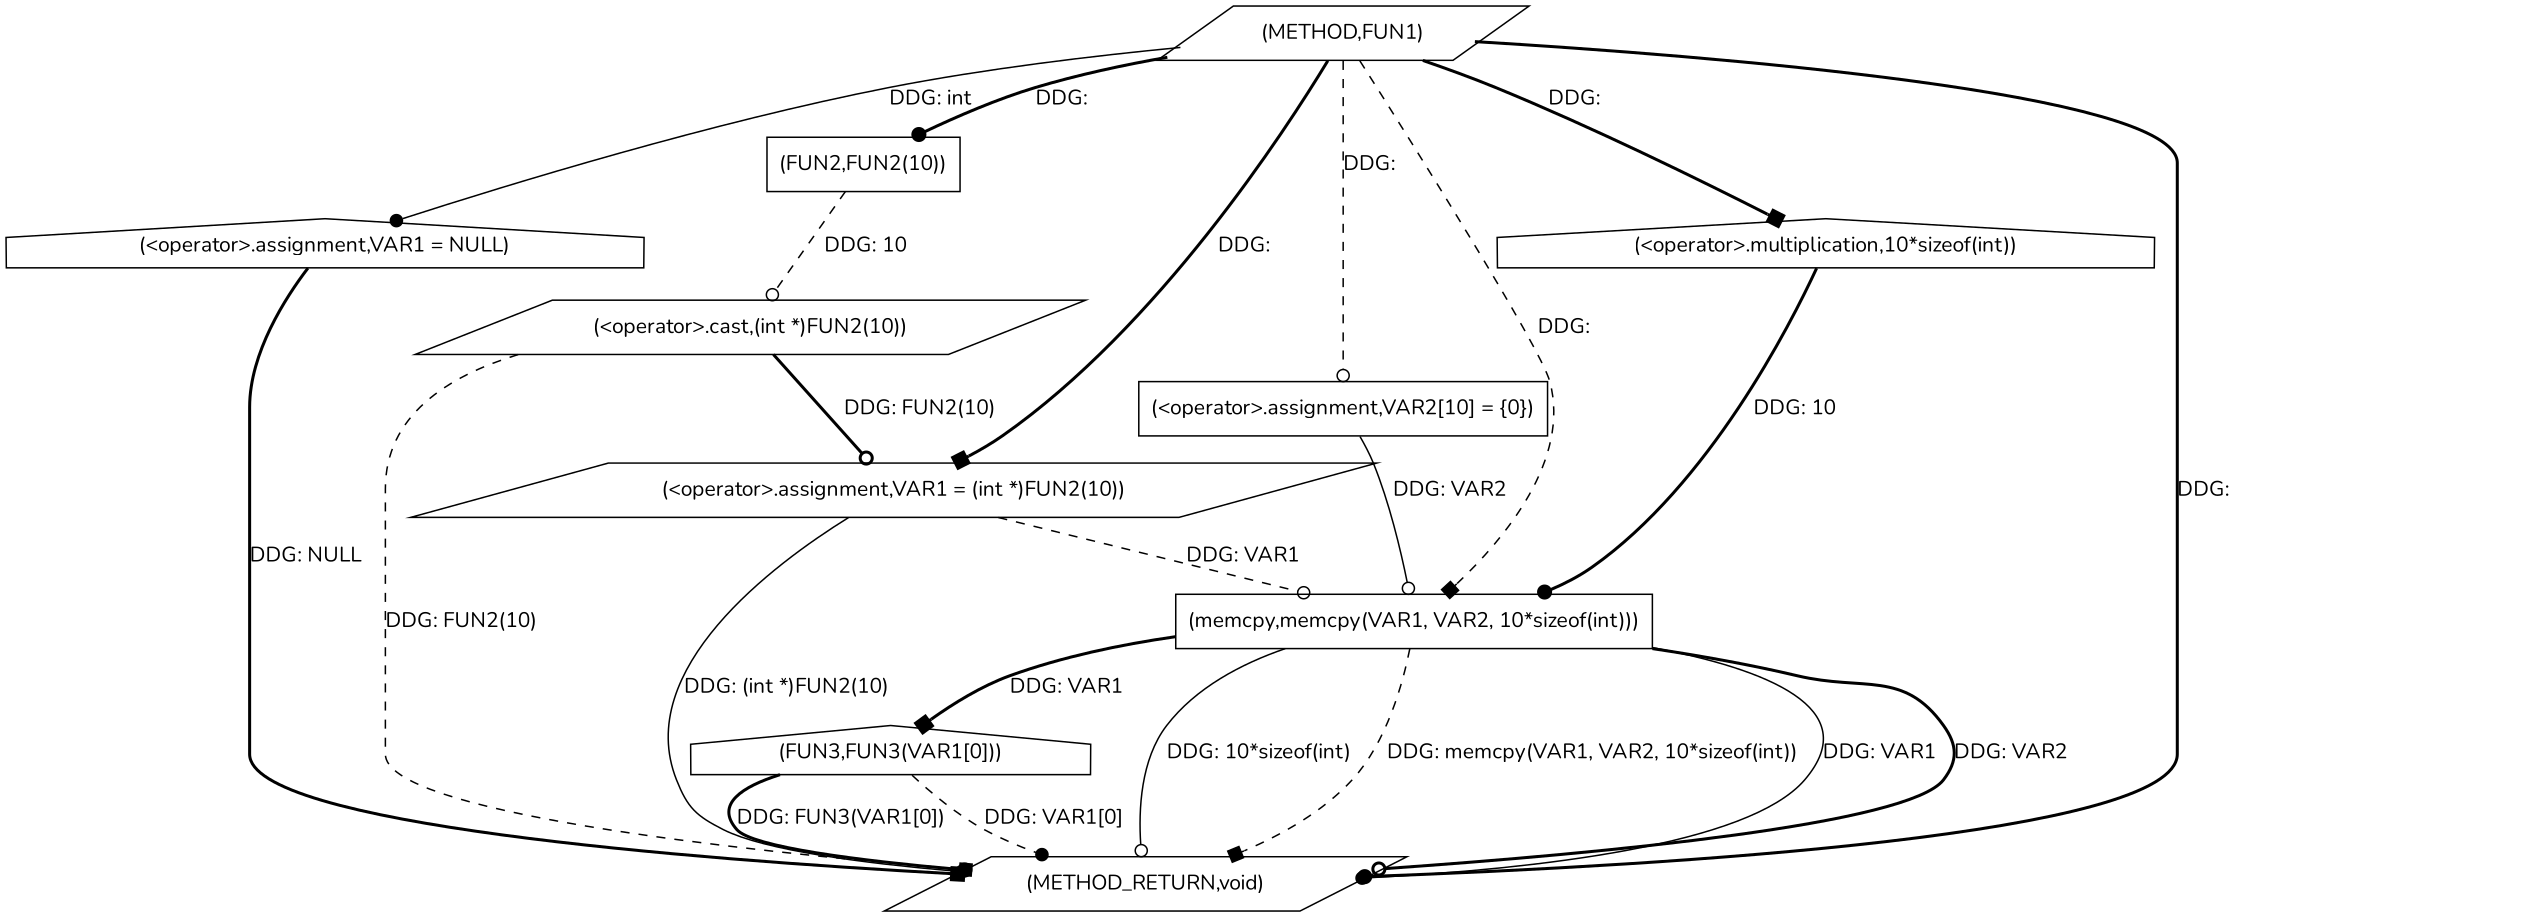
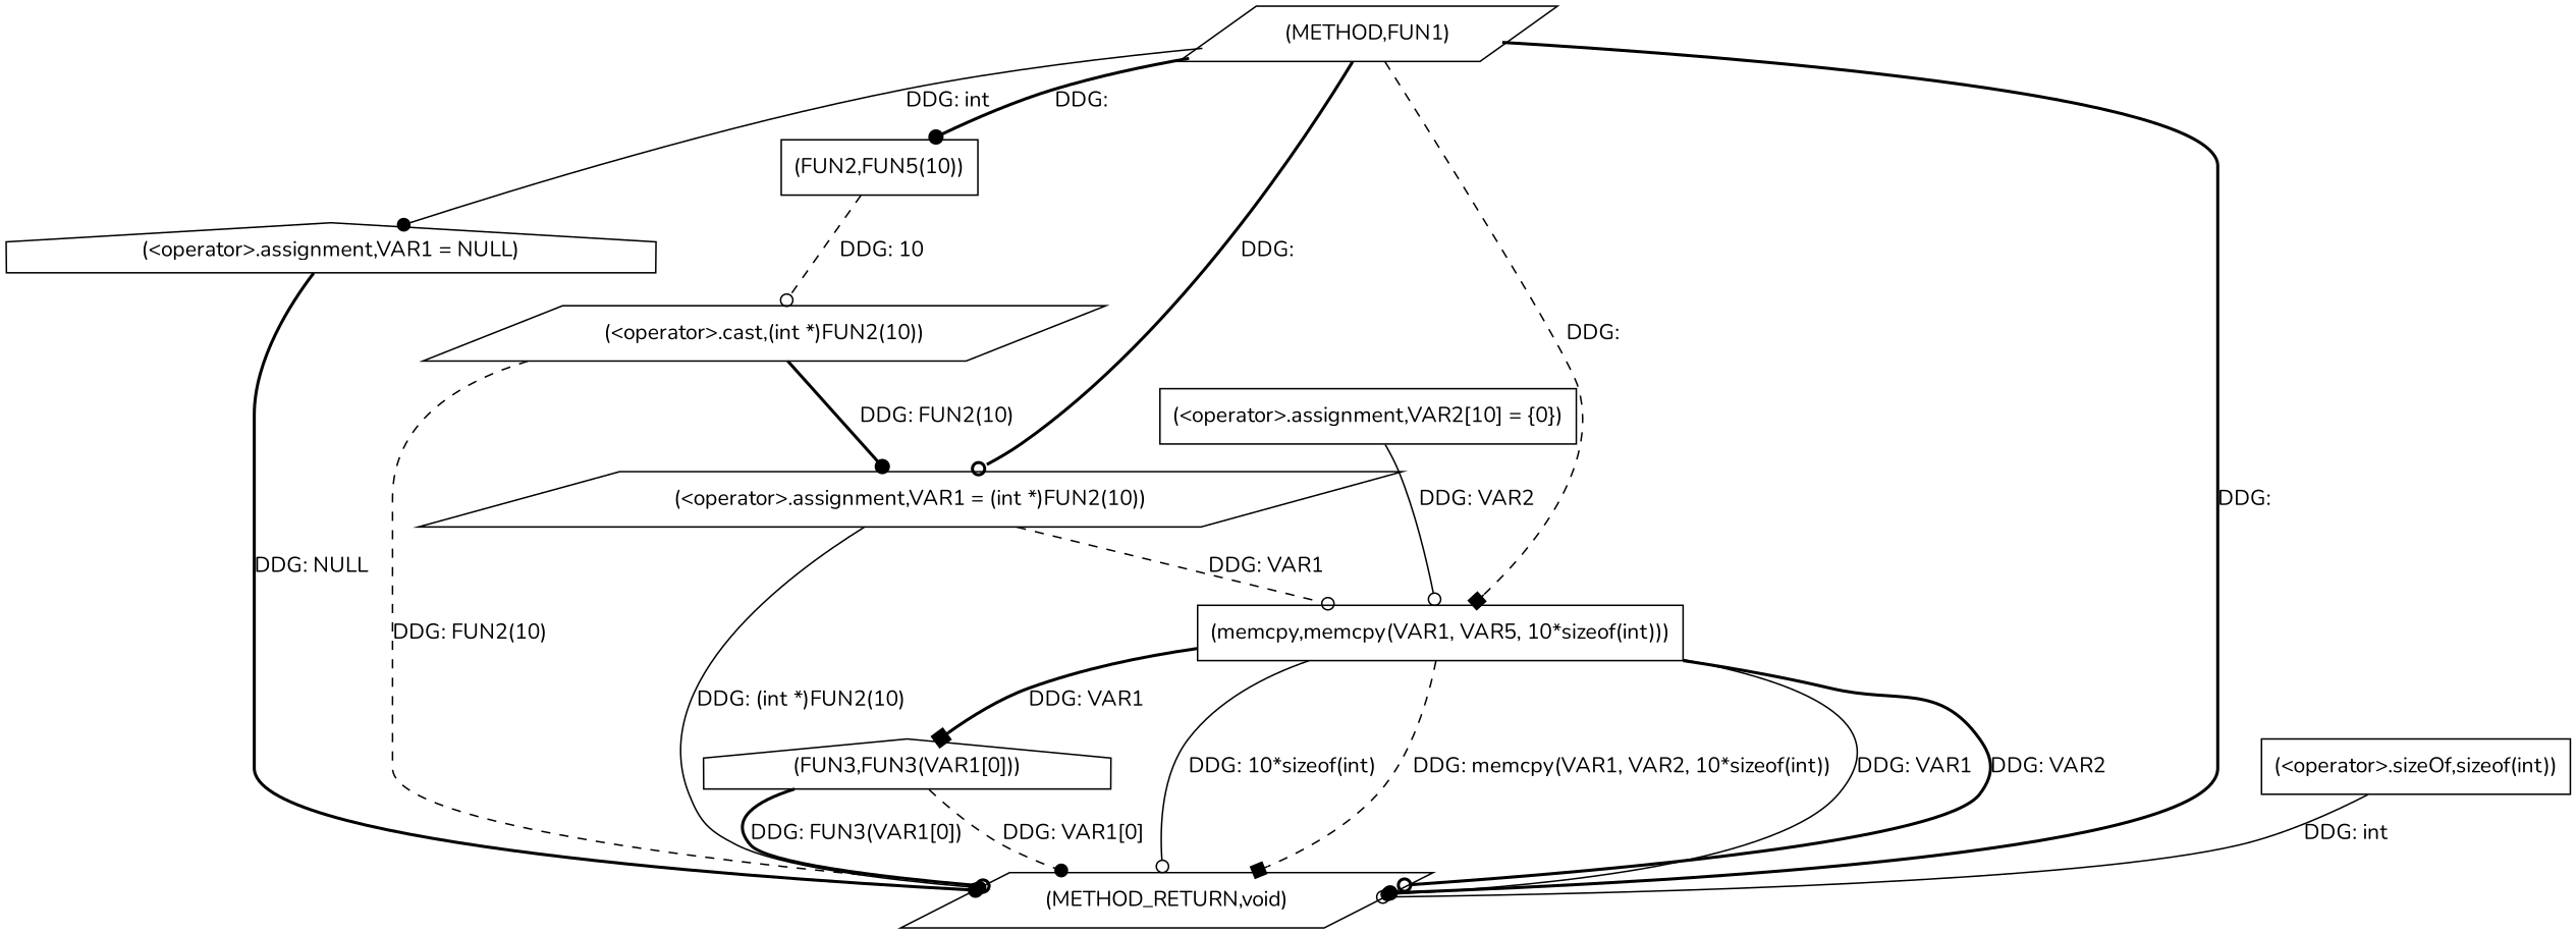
  digraph {
    fontname=Nunito
    node [fontname=Nunito shape=parallelogram]
    edge [arrowhead=odot fontname=Nunito style=bold]
    n1 [label="(METHOD,FUN1)"]
    n2 [label="(<operator>.assignment,VAR1 = NULL)" shape=house]
    n3 [label="(<operator>.assignment,VAR1 = (int *)FUN2(10))"]
-   n4 [label="(FUN2,FUN2(10))" shape=box]
+   n4 [label="(FUN2,FUN5(10))" shape=box]
    n5 [label="(<operator>.assignment,VAR2[10] = {0})" shape=box]
-   n6 [label="(memcpy,memcpy(VAR1, VAR2, 10*sizeof(int)))" shape=box]
-   n7 [label="(<operator>.multiplication,10*sizeof(int))" shape=house]
+   n6 [label="(memcpy,memcpy(VAR1, VAR5, 10*sizeof(int)))" shape=box]
    n8 [label="(METHOD_RETURN,void)"]
    n9 [label="(<operator>.cast,(int *)FUN2(10))"]
    n10 [label="(FUN3,FUN3(VAR1[0]))" shape=house]
+   n11 [label="(<operator>.sizeOf,sizeof(int))" shape=box]
    n1 -> n2 [arrowhead=dot label="DDG: int" style=solid]
-   n1 -> n3 [arrowhead=box label="DDG: "]
+   n1 -> n3 [label="DDG: "]
    n1 -> n4 [arrowhead=dot label="DDG: "]
-   n1 -> n5 [label="DDG: " style=dashed]
    n1 -> n6 [arrowhead=box label="DDG: " style=dashed]
-   n1 -> n7 [arrowhead=box label="DDG: "]
    n1 -> n8 [arrowhead=dot label="DDG: "]
-   n2 -> n8 [arrowhead=box label="DDG: NULL"]
+   n2 -> n8 [arrowhead=dot label="DDG: NULL"]
    n3 -> n6 [label="DDG: VAR1" style=dashed]
    n3 -> n8 [arrowhead=dot label="DDG: (int *)FUN2(10)" style=solid]
    n4 -> n9 [label="DDG: 10" style=dashed]
    n5 -> n6 [label="DDG: VAR2" style=solid]
    n6 -> n8 [label="DDG: 10*sizeof(int)" style=solid]
    n6 -> n8 [arrowhead=box label="DDG: memcpy(VAR1, VAR2, 10*sizeof(int))" style=dashed]
    n6 -> n8 [arrowhead=dot label="DDG: VAR1" style=solid]
    n6 -> n8 [label="DDG: VAR2"]
    n6 -> n10 [arrowhead=box label="DDG: VAR1"]
-   n7 -> n6 [arrowhead=dot label="DDG: 10"]
-   n9 -> n3 [label="DDG: FUN2(10)"]
-   n9 -> n8 [arrowhead=box label="DDG: FUN2(10)" style=dashed]
+   n9 -> n3 [arrowhead=dot label="DDG: FUN2(10)"]
+   n9 -> n8 [label="DDG: FUN2(10)" style=dashed]
    n10 -> n8 [arrowhead=dot label="DDG: VAR1[0]" style=dashed]
    n10 -> n8 [label="DDG: FUN3(VAR1[0])"]
+   n11 -> n8 [label="DDG: int" style=solid]
  }
